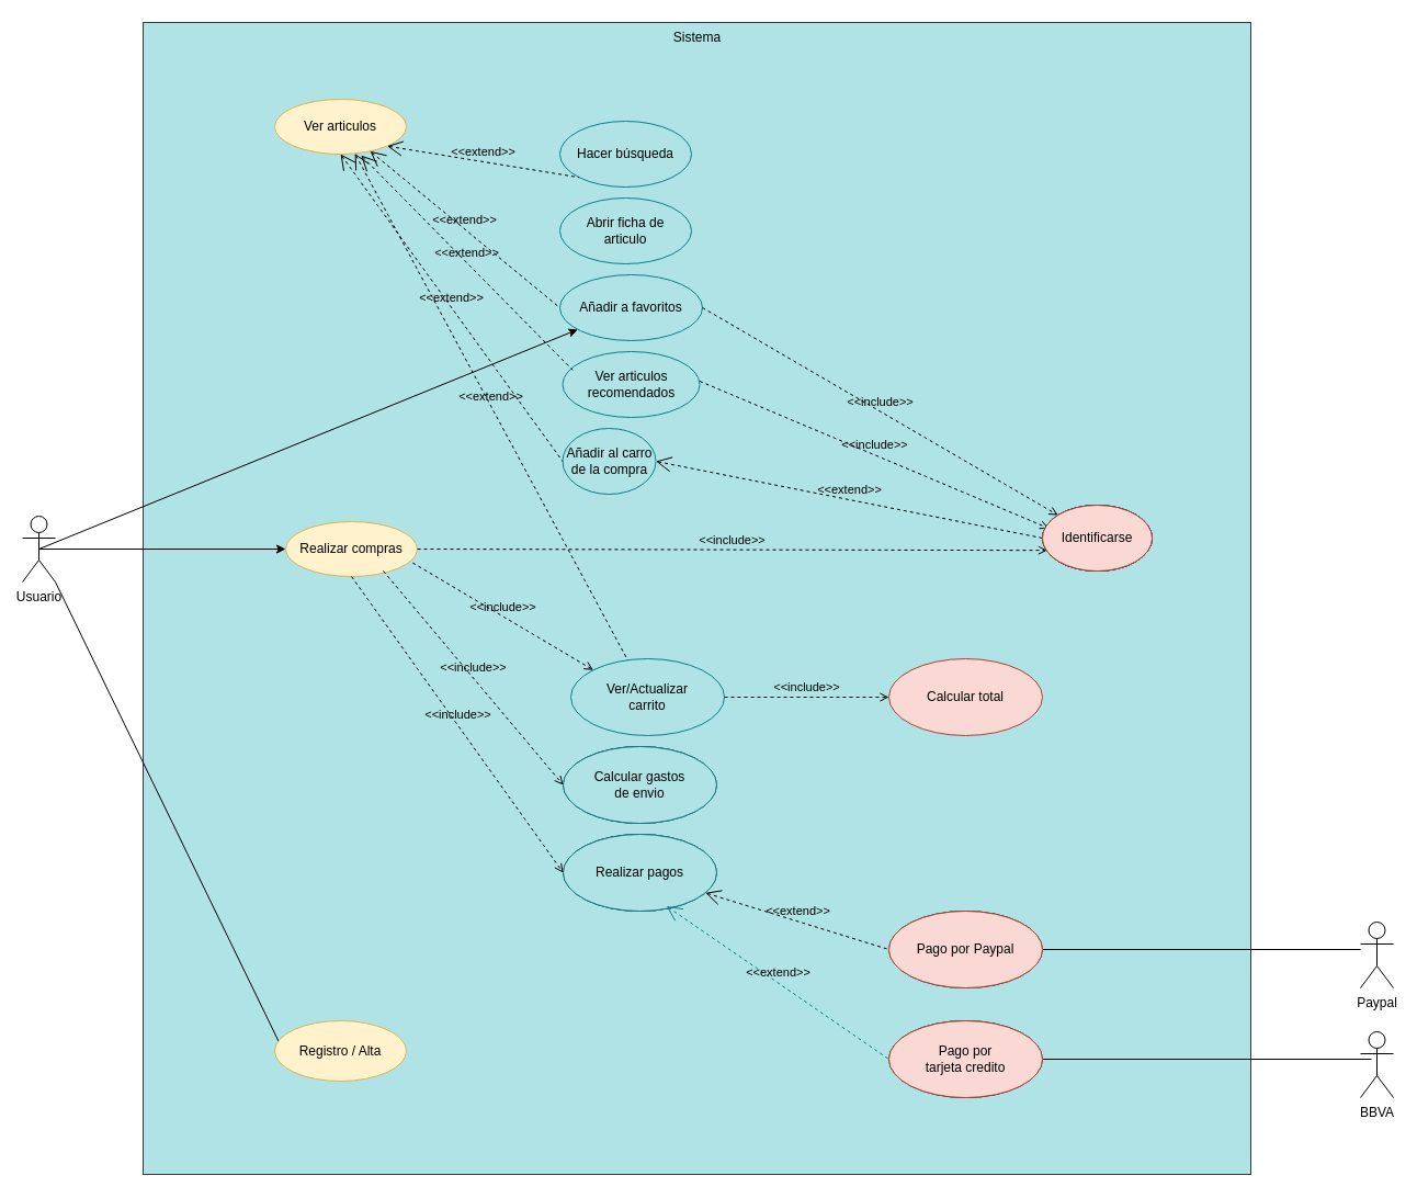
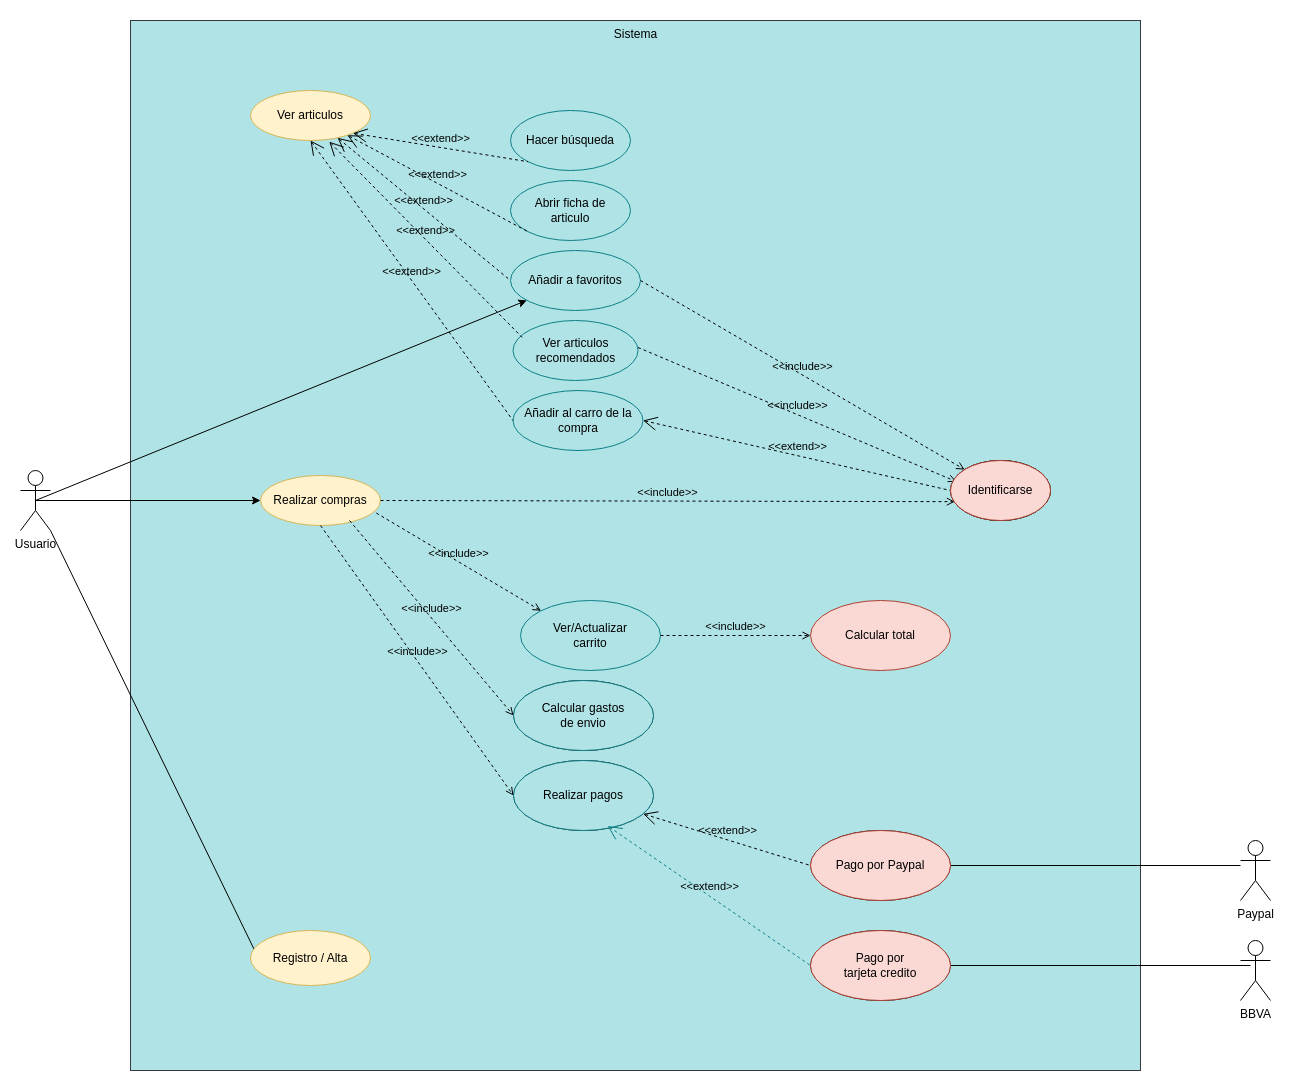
  <mxCell id="0" />
  <mxCell id="1" parent="0" />
  <mxCell id="2" value="Sistema" style="html=1;verticalAlign=top;strokeColor=#36393d;fillColor=#b0e3e6;" vertex="1" parent="1"><mxGeometry x="130" y="20" width="1010" height="1050" as="geometry" /></mxCell>
  <mxCell id="3" style="rounded=0;orthogonalLoop=1;jettySize=auto;html=1;exitX=0.5;exitY=0.5;exitDx=0;exitDy=0;exitPerimeter=0;" edge="1" parent="1" source="6" target="13"><mxGeometry relative="1" as="geometry" /></mxCell>
  <mxCell id="4" style="edgeStyle=none;rounded=0;orthogonalLoop=1;jettySize=auto;html=1;exitX=0.5;exitY=0.5;exitDx=0;exitDy=0;exitPerimeter=0;entryX=0;entryY=0.5;entryDx=0;entryDy=0;" edge="1" parent="1" source="6" target="7"><mxGeometry relative="1" as="geometry" /></mxCell>
  <mxCell id="5" style="edgeStyle=none;rounded=0;orthogonalLoop=1;jettySize=auto;html=1;exitX=1;exitY=1;exitDx=0;exitDy=0;exitPerimeter=0;entryX=0;entryY=1;entryDx=0;entryDy=0;" edge="1" parent="1" source="6" target="8"><mxGeometry relative="1" as="geometry" /></mxCell>
  <mxCell id="6" value="Usuario" style="shape=umlActor;verticalLabelPosition=bottom;verticalAlign=top;html=1;" vertex="1" parent="1"><mxGeometry x="20" y="470" width="30" height="60" as="geometry" /></mxCell>
  <mxCell id="7" value="Realizar compras" style="ellipse;whiteSpace=wrap;html=1;fillColor=#fff2cc;strokeColor=#d6b656;" vertex="1" parent="1"><mxGeometry x="260" y="475" width="120" height="50" as="geometry" /></mxCell>
  <mxCell id="8" value="Registro / Alta" style="ellipse;whiteSpace=wrap;html=1;fillColor=#fff2cc;strokeColor=#d6b656;" vertex="1" parent="1"><mxGeometry x="250" y="930" width="120" height="55" as="geometry" /></mxCell>
  <mxCell id="9" value="Hacer búsqueda" style="ellipse;whiteSpace=wrap;html=1;fillColor=#b0e3e6;strokeColor=#0e8088;" vertex="1" parent="1"><mxGeometry x="510" y="110" width="120" height="60" as="geometry" /></mxCell>
  <mxCell id="10" value="&lt;div&gt;Abrir ficha de &lt;br&gt;&lt;/div&gt;&lt;div&gt;articulo&lt;/div&gt;" style="ellipse;whiteSpace=wrap;html=1;fillColor=#b0e3e6;strokeColor=#0e8088;" vertex="1" parent="1"><mxGeometry x="510" y="180" width="120" height="60" as="geometry" /></mxCell>
  <mxCell id="11" value="Identificarse" style="ellipse;whiteSpace=wrap;html=1;" vertex="1" parent="1"><mxGeometry x="950" y="460" width="100" height="60" as="geometry" /></mxCell>
  <mxCell id="12" value="Ver articulos recomendados" style="ellipse;whiteSpace=wrap;html=1;fillColor=#b0e3e6;strokeColor=#0e8088;" vertex="1" parent="1"><mxGeometry x="512.5" y="320" width="125" height="60" as="geometry" /></mxCell>
  <mxCell id="13" value="Añadir a favoritos" style="ellipse;whiteSpace=wrap;html=1;fillColor=#b0e3e6;strokeColor=#0e8088;" vertex="1" parent="1"><mxGeometry x="510" y="250" width="130" height="60" as="geometry" /></mxCell>
- <mxCell id="14" value="Añadir al carro de la compra" style="ellipse;whiteSpace=wrap;html=1;fillColor=#b0e3e6;strokeColor=#0e8088;" vertex="1" parent="1"><mxGeometry x="512.5" y="390" width="85" height="60" as="geometry" /></mxCell>
+ <mxCell id="14" value="Añadir al carro de la compra" style="ellipse;whiteSpace=wrap;html=1;fillColor=#b0e3e6;strokeColor=#0e8088;" vertex="1" parent="1"><mxGeometry x="512.5" y="390" width="130" height="60" as="geometry" /></mxCell>
  <mxCell id="15" value="Ver articulos" style="ellipse;whiteSpace=wrap;html=1;fillColor=#fff2cc;strokeColor=#d6b656;" vertex="1" parent="1"><mxGeometry x="250" y="90" width="120" height="50" as="geometry" /></mxCell>
  <mxCell id="16" value="&lt;div&gt;Ver/Actualizar&lt;/div&gt;&lt;div&gt;carrito&lt;br&gt;&lt;/div&gt;" style="ellipse;whiteSpace=wrap;html=1;fillColor=#b0e3e6;strokeColor=#0e8088;" vertex="1" parent="1"><mxGeometry x="520" y="600" width="140" height="70" as="geometry" /></mxCell>
  <mxCell id="17" value="&lt;div&gt;Calcular gastos &lt;br&gt;&lt;/div&gt;&lt;div&gt;de envio&lt;/div&gt;" style="ellipse;whiteSpace=wrap;html=1;" vertex="1" parent="1"><mxGeometry x="513" y="680" width="140" height="70" as="geometry" /></mxCell>
  <mxCell id="18" value="Realizar pagos" style="ellipse;whiteSpace=wrap;html=1;" vertex="1" parent="1"><mxGeometry x="513" y="760" width="140" height="70" as="geometry" /></mxCell>
  <mxCell id="19" value="Realizar pagos" style="ellipse;whiteSpace=wrap;html=1;fillColor=#b0e3e6;strokeColor=#0e8088;" vertex="1" parent="1"><mxGeometry x="513" y="760" width="140" height="70" as="geometry" /></mxCell>
  <mxCell id="20" value="&lt;div&gt;Calcular gastos &lt;br&gt;&lt;/div&gt;&lt;div&gt;de envio&lt;/div&gt;" style="ellipse;whiteSpace=wrap;html=1;fillColor=#b0e3e6;strokeColor=#0e8088;" vertex="1" parent="1"><mxGeometry x="513" y="680" width="140" height="70" as="geometry" /></mxCell>
  <mxCell id="21" value="Calcular total" style="ellipse;whiteSpace=wrap;html=1;fillColor=#fad9d5;strokeColor=#ae4132;" vertex="1" parent="1"><mxGeometry x="810" y="600" width="140" height="70" as="geometry" /></mxCell>
  <mxCell id="22" value="Pago por Paypal" style="ellipse;whiteSpace=wrap;html=1;" vertex="1" parent="1"><mxGeometry x="810" y="830" width="140" height="70" as="geometry" /></mxCell>
  <mxCell id="23" value="&lt;div&gt;Pago por &lt;br&gt;&lt;/div&gt;&lt;div&gt;tarjeta credito&lt;/div&gt;" style="ellipse;whiteSpace=wrap;html=1;" vertex="1" parent="1"><mxGeometry x="810" y="930" width="140" height="70" as="geometry" /></mxCell>
  <mxCell id="24" value="&amp;lt;&amp;lt;extend&amp;gt;&amp;gt;" style="edgeStyle=none;html=1;startArrow=open;endArrow=none;startSize=12;verticalAlign=bottom;dashed=1;labelBackgroundColor=none;entryX=0;entryY=1;entryDx=0;entryDy=0;exitX=1;exitY=1;exitDx=0;exitDy=0;" edge="1" parent="1" source="15" target="9"><mxGeometry width="160" relative="1" as="geometry"><mxPoint x="370" y="120" as="sourcePoint" /><mxPoint x="510" y="120" as="targetPoint" /></mxGeometry></mxCell>
- <mxCell id="25" value="&amp;lt;&amp;lt;extend&amp;gt;&amp;gt;" style="edgeStyle=none;html=1;startArrow=open;endArrow=none;startSize=12;verticalAlign=bottom;dashed=1;labelBackgroundColor=none;" edge="1" parent="1" source="15" target="16"><mxGeometry width="160" relative="1" as="geometry"><mxPoint x="340" y="140" as="sourcePoint" /><mxPoint x="800" y="470" as="targetPoint" /></mxGeometry></mxCell>
+ <mxCell id="25" value="&amp;lt;&amp;lt;extend&amp;gt;&amp;gt;" style="edgeStyle=none;html=1;startArrow=open;endArrow=none;startSize=12;verticalAlign=bottom;dashed=1;labelBackgroundColor=none;entryX=0;entryY=1;entryDx=0;entryDy=0;" edge="1" parent="1" source="15" target="10"><mxGeometry width="160" relative="1" as="geometry"><mxPoint x="340" y="140" as="sourcePoint" /><mxPoint x="800" y="470" as="targetPoint" /></mxGeometry></mxCell>
  <mxCell id="26" value="&amp;lt;&amp;lt;extend&amp;gt;&amp;gt;" style="edgeStyle=none;html=1;startArrow=open;endArrow=none;startSize=12;verticalAlign=bottom;dashed=1;labelBackgroundColor=none;entryX=0;entryY=0.5;entryDx=0;entryDy=0;" edge="1" parent="1" source="15" target="13"><mxGeometry width="160" relative="1" as="geometry"><mxPoint x="330" y="140" as="sourcePoint" /><mxPoint x="510" y="210" as="targetPoint" /></mxGeometry></mxCell>
  <mxCell id="27" value="&amp;lt;&amp;lt;extend&amp;gt;&amp;gt;" style="edgeStyle=none;html=1;startArrow=open;endArrow=none;startSize=12;verticalAlign=bottom;dashed=1;labelBackgroundColor=none;entryX=0.073;entryY=0.281;entryDx=0;entryDy=0;entryPerimeter=0;exitX=0.656;exitY=1.023;exitDx=0;exitDy=0;exitPerimeter=0;" edge="1" parent="1" source="15" target="12"><mxGeometry width="160" relative="1" as="geometry"><mxPoint x="320" y="130" as="sourcePoint" /><mxPoint x="520" y="220" as="targetPoint" /></mxGeometry></mxCell>
  <mxCell id="28" value="&amp;lt;&amp;lt;extend&amp;gt;&amp;gt;" style="edgeStyle=none;html=1;startArrow=open;endArrow=none;startSize=12;verticalAlign=bottom;dashed=1;labelBackgroundColor=none;entryX=0;entryY=0.5;entryDx=0;entryDy=0;exitX=0.5;exitY=1;exitDx=0;exitDy=0;" edge="1" parent="1" source="15" target="14"><mxGeometry width="160" relative="1" as="geometry"><mxPoint x="360" y="160" as="sourcePoint" /><mxPoint x="530" y="230" as="targetPoint" /></mxGeometry></mxCell>
  <mxCell id="29" value="&amp;lt;&amp;lt;include&amp;gt;&amp;gt;" style="html=1;verticalAlign=bottom;labelBackgroundColor=none;endArrow=open;endFill=0;dashed=1;exitX=1;exitY=0.5;exitDx=0;exitDy=0;entryX=0.059;entryY=0.352;entryDx=0;entryDy=0;entryPerimeter=0;" edge="1" parent="1" target="11"><mxGeometry width="160" relative="1" as="geometry"><mxPoint x="637.5" y="347" as="sourcePoint" /><mxPoint x="960" y="477" as="targetPoint" /></mxGeometry></mxCell>
  <mxCell id="30" value="&amp;lt;&amp;lt;include&amp;gt;&amp;gt;" style="html=1;verticalAlign=bottom;labelBackgroundColor=none;endArrow=open;endFill=0;dashed=1;exitX=1;exitY=0.5;exitDx=0;exitDy=0;" edge="1" parent="1" source="13" target="11"><mxGeometry width="160" relative="1" as="geometry"><mxPoint x="510" y="490" as="sourcePoint" /><mxPoint x="670" y="490" as="targetPoint" /></mxGeometry></mxCell>
  <mxCell id="31" value="&amp;lt;&amp;lt;extend&amp;gt;&amp;gt;" style="edgeStyle=none;html=1;startArrow=open;endArrow=none;startSize=12;verticalAlign=bottom;dashed=1;labelBackgroundColor=none;entryX=0;entryY=0.5;entryDx=0;entryDy=0;exitX=1;exitY=0.5;exitDx=0;exitDy=0;" edge="1" parent="1" source="14" target="11"><mxGeometry width="160" relative="1" as="geometry"><mxPoint x="510" y="490" as="sourcePoint" /><mxPoint x="670" y="490" as="targetPoint" /></mxGeometry></mxCell>
  <mxCell id="32" value="&amp;lt;&amp;lt;include&amp;gt;&amp;gt;" style="html=1;verticalAlign=bottom;labelBackgroundColor=none;endArrow=open;endFill=0;dashed=1;exitX=1;exitY=0.5;exitDx=0;exitDy=0;entryX=0.044;entryY=0.686;entryDx=0;entryDy=0;entryPerimeter=0;" edge="1" parent="1" source="7" target="11"><mxGeometry width="160" relative="1" as="geometry"><mxPoint x="510" y="490" as="sourcePoint" /><mxPoint x="670" y="490" as="targetPoint" /></mxGeometry></mxCell>
  <mxCell id="33" value="&amp;lt;&amp;lt;include&amp;gt;&amp;gt;" style="html=1;verticalAlign=bottom;labelBackgroundColor=none;endArrow=open;endFill=0;dashed=1;exitX=0.965;exitY=0.751;exitDx=0;exitDy=0;exitPerimeter=0;entryX=0;entryY=0;entryDx=0;entryDy=0;" edge="1" parent="1" source="7" target="16"><mxGeometry width="160" relative="1" as="geometry"><mxPoint x="510" y="630" as="sourcePoint" /><mxPoint x="670" y="630" as="targetPoint" /></mxGeometry></mxCell>
  <mxCell id="34" value="&amp;lt;&amp;lt;include&amp;gt;&amp;gt;" style="html=1;verticalAlign=bottom;labelBackgroundColor=none;endArrow=open;endFill=0;dashed=1;entryX=0;entryY=0.5;entryDx=0;entryDy=0;" edge="1" parent="1" target="20"><mxGeometry width="160" relative="1" as="geometry"><mxPoint x="349" y="520" as="sourcePoint" /><mxPoint x="670" y="630" as="targetPoint" /></mxGeometry></mxCell>
  <mxCell id="35" value="&amp;lt;&amp;lt;include&amp;gt;&amp;gt;" style="html=1;verticalAlign=bottom;labelBackgroundColor=none;endArrow=open;endFill=0;dashed=1;exitX=0.5;exitY=1;exitDx=0;exitDy=0;entryX=0;entryY=0.5;entryDx=0;entryDy=0;" edge="1" parent="1" source="7" target="19"><mxGeometry width="160" relative="1" as="geometry"><mxPoint x="510" y="630" as="sourcePoint" /><mxPoint x="670" y="630" as="targetPoint" /></mxGeometry></mxCell>
  <mxCell id="36" value="&amp;lt;&amp;lt;include&amp;gt;&amp;gt;" style="html=1;verticalAlign=bottom;labelBackgroundColor=none;endArrow=open;endFill=0;dashed=1;exitX=1;exitY=0.5;exitDx=0;exitDy=0;entryX=0;entryY=0.5;entryDx=0;entryDy=0;" edge="1" parent="1" source="16" target="21"><mxGeometry width="160" relative="1" as="geometry"><mxPoint x="510" y="690" as="sourcePoint" /><mxPoint x="670" y="690" as="targetPoint" /></mxGeometry></mxCell>
  <mxCell id="37" value="&amp;lt;&amp;lt;extend&amp;gt;&amp;gt;" style="edgeStyle=none;html=1;startArrow=open;endArrow=none;startSize=12;verticalAlign=bottom;dashed=1;labelBackgroundColor=none;entryX=0;entryY=0.5;entryDx=0;entryDy=0;" edge="1" parent="1" source="19" target="22"><mxGeometry width="160" relative="1" as="geometry"><mxPoint x="510" y="720" as="sourcePoint" /><mxPoint x="670" y="720" as="targetPoint" /></mxGeometry></mxCell>
  <mxCell id="38" value="&amp;lt;&amp;lt;extend&amp;gt;&amp;gt;" style="edgeStyle=none;html=1;startArrow=open;endArrow=none;startSize=12;verticalAlign=bottom;dashed=1;labelBackgroundColor=none;entryX=0;entryY=0.5;entryDx=0;entryDy=0;exitX=0.673;exitY=0.935;exitDx=0;exitDy=0;exitPerimeter=0;fillColor=#b0e3e6;strokeColor=#0e8088;" edge="1" parent="1" source="19" target="23"><mxGeometry width="160" relative="1" as="geometry"><mxPoint x="510" y="890" as="sourcePoint" /><mxPoint x="670" y="890" as="targetPoint" /></mxGeometry></mxCell>
  <mxCell id="39" value="Paypal" style="shape=umlActor;verticalLabelPosition=bottom;verticalAlign=top;html=1;" vertex="1" parent="1"><mxGeometry x="1240" y="840" width="30" height="60" as="geometry" /></mxCell>
  <mxCell id="40" value="BBVA" style="shape=umlActor;verticalLabelPosition=bottom;verticalAlign=top;html=1;" vertex="1" parent="1"><mxGeometry x="1240" y="940" width="30" height="60" as="geometry" /></mxCell>
  <mxCell id="41" value="" style="line;strokeWidth=1;rotatable=0;dashed=0;labelPosition=right;align=left;verticalAlign=middle;spacingTop=0;spacingLeft=6;points=[];portConstraint=eastwest;" vertex="1" parent="1"><mxGeometry x="950" y="860" width="290" height="10" as="geometry" /></mxCell>
  <mxCell id="42" value="" style="line;strokeWidth=1;rotatable=0;dashed=0;labelPosition=right;align=left;verticalAlign=middle;spacingTop=0;spacingLeft=6;points=[];portConstraint=eastwest;" vertex="1" parent="1"><mxGeometry x="950" y="960" width="300" height="10" as="geometry" /></mxCell>
  <mxCell id="43" value="Identificarse" style="ellipse;whiteSpace=wrap;html=1;" vertex="1" parent="1"><mxGeometry x="950" y="460" width="100" height="60" as="geometry" /></mxCell>
  <mxCell id="44" value="Identificarse" style="ellipse;whiteSpace=wrap;html=1;fillColor=#fad9d5;strokeColor=#ae4132;" vertex="1" parent="1"><mxGeometry x="950" y="460" width="100" height="60" as="geometry" /></mxCell>
  <mxCell id="45" value="Pago por Paypal" style="ellipse;whiteSpace=wrap;html=1;fillColor=#fad9d5;strokeColor=#ae4132;" vertex="1" parent="1"><mxGeometry x="810" y="830" width="140" height="70" as="geometry" /></mxCell>
  <mxCell id="46" value="&lt;div&gt;Pago por &lt;br&gt;&lt;/div&gt;&lt;div&gt;tarjeta credito&lt;/div&gt;" style="ellipse;whiteSpace=wrap;html=1;fillColor=#fad9d5;strokeColor=#ae4132;" vertex="1" parent="1"><mxGeometry x="810" y="930" width="140" height="70" as="geometry" /></mxCell>
